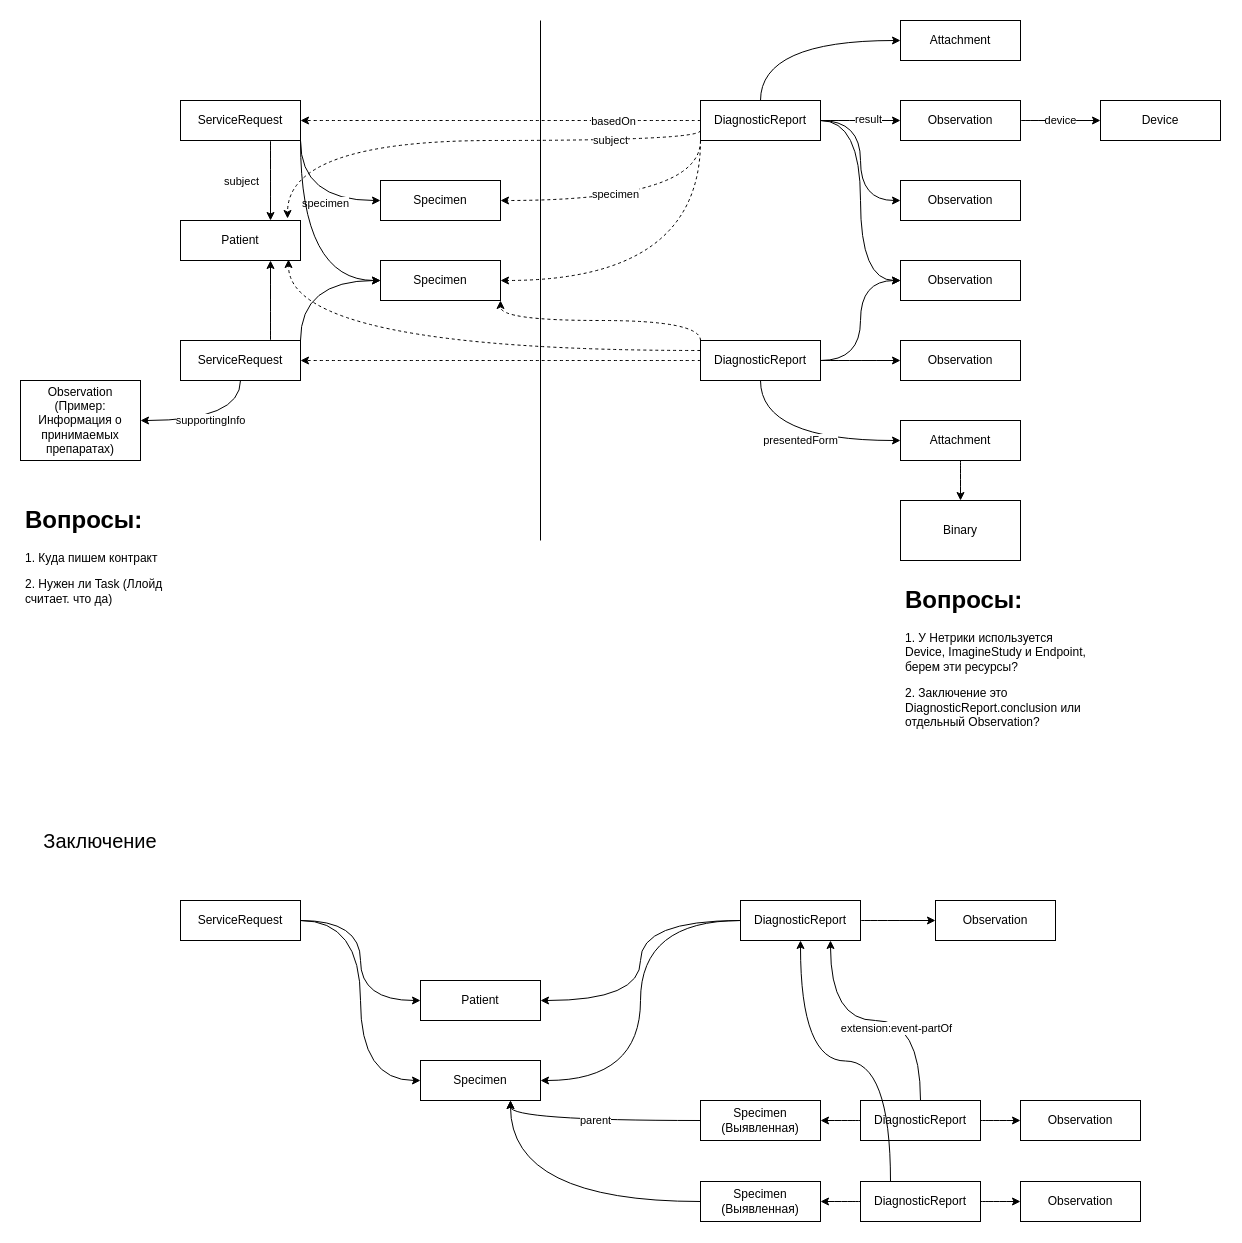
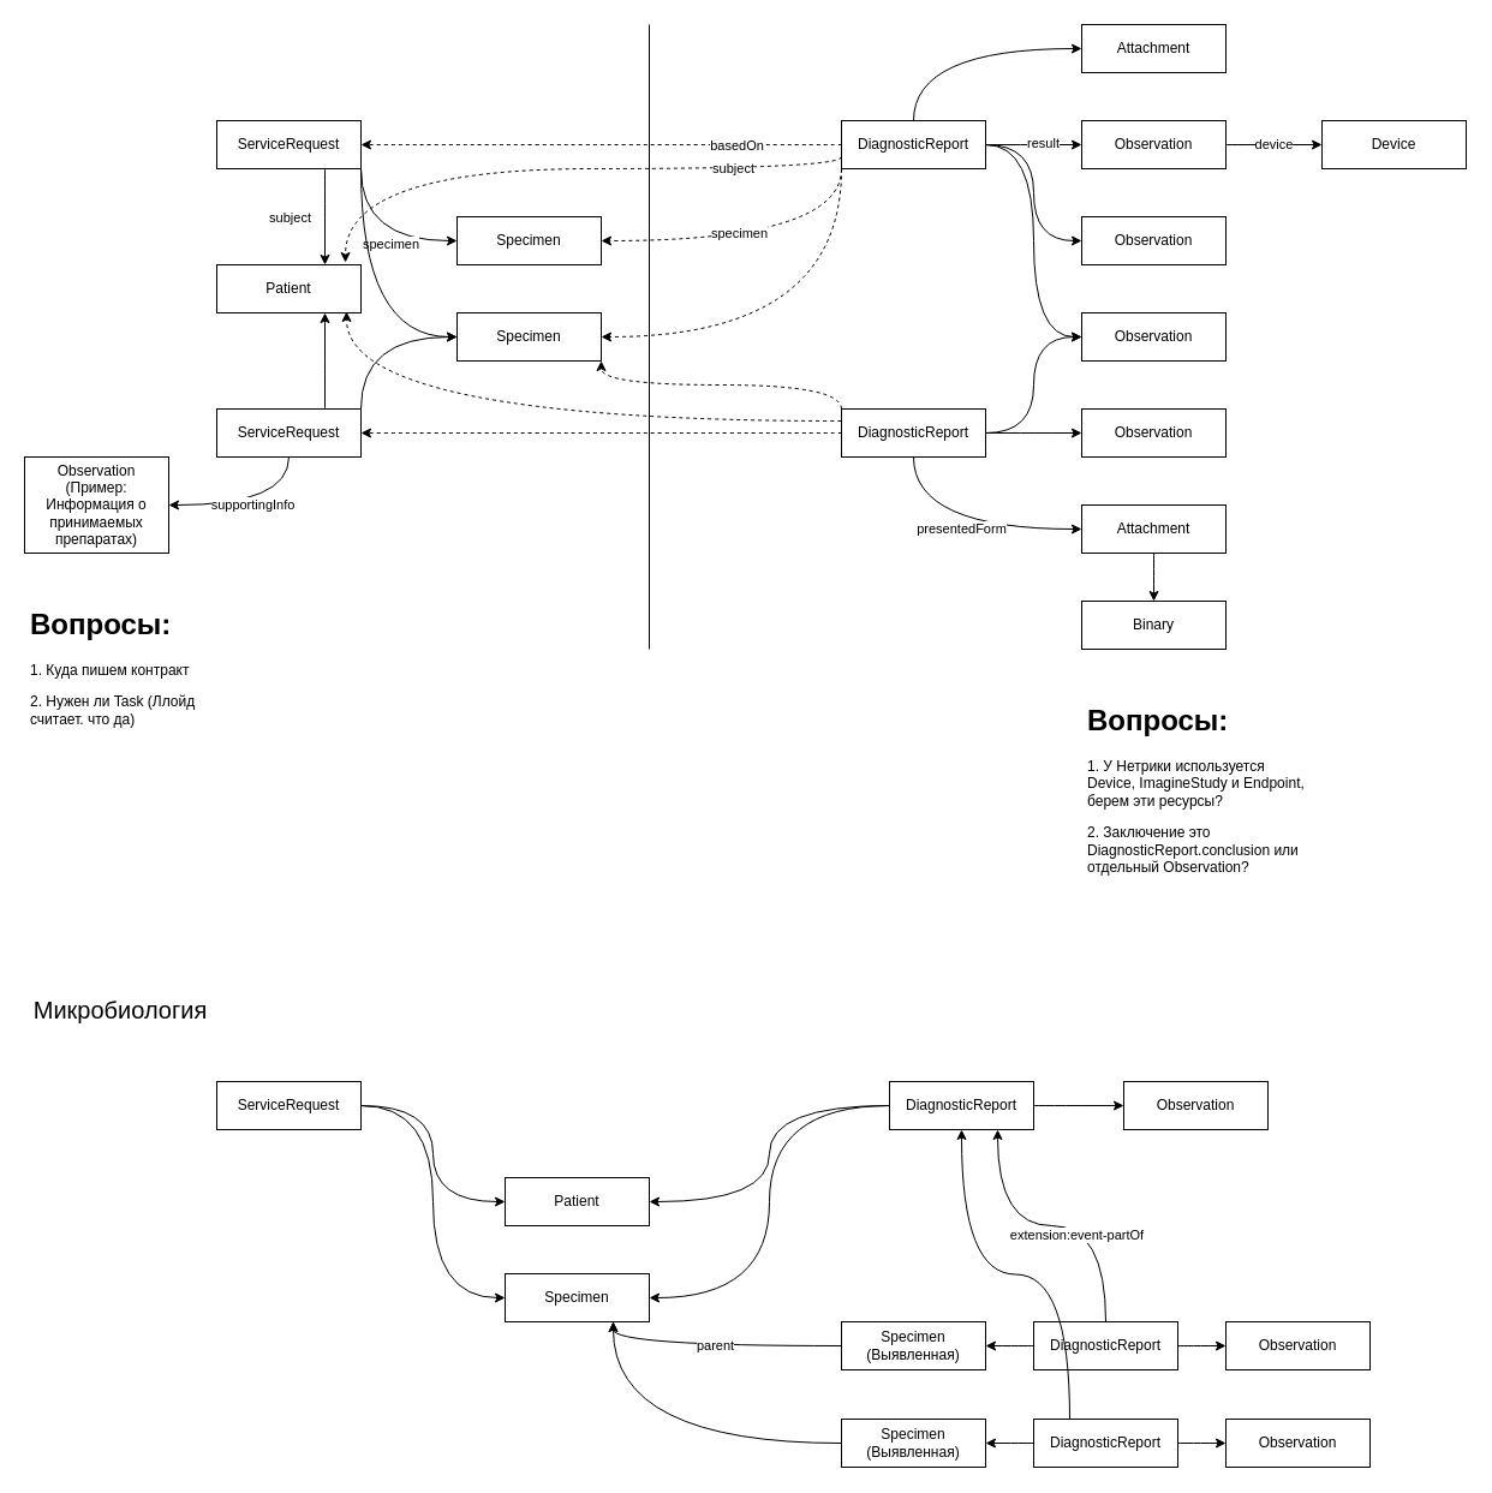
  <mxCell id="0" />
  <mxCell id="1" parent="0" />
  <mxCell id="2" style="edgeStyle=orthogonalEdgeStyle;orthogonalLoop=1;jettySize=auto;html=1;exitX=1;exitY=1;exitDx=0;exitDy=0;entryX=0;entryY=0.5;entryDx=0;entryDy=0;curved=1;" edge="1" parent="1" source="7" target="12"><mxGeometry relative="1" as="geometry" /></mxCell>
  <mxCell id="3" value="specimen" style="edgeLabel;html=1;align=center;verticalAlign=middle;resizable=0;points=[];" vertex="1" connectable="0" parent="2"><mxGeometry x="0.2" y="-2" relative="1" as="geometry"><mxPoint as="offset" /></mxGeometry></mxCell>
  <mxCell id="4" style="edgeStyle=orthogonalEdgeStyle;curved=1;orthogonalLoop=1;jettySize=auto;html=1;exitX=1;exitY=1;exitDx=0;exitDy=0;entryX=0;entryY=0.5;entryDx=0;entryDy=0;" edge="1" parent="1" source="7" target="13"><mxGeometry relative="1" as="geometry" /></mxCell>
  <mxCell id="5" style="edgeStyle=orthogonalEdgeStyle;curved=1;orthogonalLoop=1;jettySize=auto;html=1;exitX=0.75;exitY=1;exitDx=0;exitDy=0;entryX=0.75;entryY=0;entryDx=0;entryDy=0;" edge="1" parent="1" source="7" target="14"><mxGeometry relative="1" as="geometry" /></mxCell>
  <mxCell id="6" value="subject" style="edgeLabel;html=1;align=center;verticalAlign=middle;resizable=0;points=[];" vertex="1" connectable="0" parent="5"><mxGeometry x="0.339" y="16" relative="1" as="geometry"><mxPoint x="-46" y="-14" as="offset" /></mxGeometry></mxCell>
  <mxCell id="7" value="ServiceRequest" style="rounded=0;whiteSpace=wrap;html=1;" vertex="1" parent="1"><mxGeometry x="180" y="100" width="120" height="40" as="geometry" /></mxCell>
  <mxCell id="8" style="edgeStyle=orthogonalEdgeStyle;curved=1;orthogonalLoop=1;jettySize=auto;html=1;exitX=0.75;exitY=0;exitDx=0;exitDy=0;entryX=0.75;entryY=1;entryDx=0;entryDy=0;" edge="1" parent="1" source="11" target="14"><mxGeometry relative="1" as="geometry" /></mxCell>
  <mxCell id="9" value="supportingInfo" style="edgeStyle=orthogonalEdgeStyle;curved=1;orthogonalLoop=1;jettySize=auto;html=1;exitX=0.5;exitY=1;exitDx=0;exitDy=0;entryX=1;entryY=0.5;entryDx=0;entryDy=0;" edge="1" parent="1" source="11" target="15"><mxGeometry relative="1" as="geometry" /></mxCell>
  <mxCell id="10" style="edgeStyle=orthogonalEdgeStyle;curved=1;orthogonalLoop=1;jettySize=auto;html=1;exitX=1;exitY=0;exitDx=0;exitDy=0;entryX=0;entryY=0.5;entryDx=0;entryDy=0;" edge="1" parent="1" source="11" target="13"><mxGeometry relative="1" as="geometry" /></mxCell>
  <mxCell id="11" value="ServiceRequest" style="rounded=0;whiteSpace=wrap;html=1;" vertex="1" parent="1"><mxGeometry x="180" y="340" width="120" height="40" as="geometry" /></mxCell>
  <mxCell id="12" value="Specimen" style="rounded=0;whiteSpace=wrap;html=1;" vertex="1" parent="1"><mxGeometry x="380" y="180" width="120" height="40" as="geometry" /></mxCell>
  <mxCell id="13" value="&lt;span&gt;Specimen&lt;/span&gt;" style="rounded=0;whiteSpace=wrap;html=1;" vertex="1" parent="1"><mxGeometry x="380" y="260" width="120" height="40" as="geometry" /></mxCell>
  <mxCell id="14" value="Patient" style="rounded=0;whiteSpace=wrap;html=1;" vertex="1" parent="1"><mxGeometry x="180" y="220" width="120" height="40" as="geometry" /></mxCell>
  <mxCell id="15" value="Observation&lt;br&gt;(Пример: Информация о принимаемых препаратах)" style="rounded=0;whiteSpace=wrap;html=1;" vertex="1" parent="1"><mxGeometry x="20" y="380" width="120" height="80" as="geometry" /></mxCell>
  <mxCell id="16" style="edgeStyle=orthogonalEdgeStyle;curved=1;orthogonalLoop=1;jettySize=auto;html=1;exitX=0;exitY=0.5;exitDx=0;exitDy=0;entryX=1;entryY=0.5;entryDx=0;entryDy=0;dashed=1;" edge="1" parent="1" source="27" target="7"><mxGeometry relative="1" as="geometry" /></mxCell>
  <mxCell id="17" value="basedOn" style="edgeLabel;html=1;align=center;verticalAlign=middle;resizable=0;points=[];" vertex="1" connectable="0" parent="16"><mxGeometry x="-0.56" relative="1" as="geometry"><mxPoint as="offset" /></mxGeometry></mxCell>
  <mxCell id="18" style="edgeStyle=orthogonalEdgeStyle;curved=1;orthogonalLoop=1;jettySize=auto;html=1;exitX=1;exitY=0.5;exitDx=0;exitDy=0;entryX=0;entryY=0.5;entryDx=0;entryDy=0;" edge="1" parent="1" source="27" target="36"><mxGeometry relative="1" as="geometry" /></mxCell>
  <mxCell id="19" value="result" style="edgeLabel;html=1;align=center;verticalAlign=middle;resizable=0;points=[];" vertex="1" connectable="0" parent="18"><mxGeometry x="0.175" y="2" relative="1" as="geometry"><mxPoint as="offset" /></mxGeometry></mxCell>
  <mxCell id="20" style="edgeStyle=orthogonalEdgeStyle;curved=1;orthogonalLoop=1;jettySize=auto;html=1;exitX=1;exitY=0.5;exitDx=0;exitDy=0;entryX=0;entryY=0.5;entryDx=0;entryDy=0;" edge="1" parent="1" source="27" target="37"><mxGeometry relative="1" as="geometry" /></mxCell>
  <mxCell id="21" style="edgeStyle=orthogonalEdgeStyle;curved=1;orthogonalLoop=1;jettySize=auto;html=1;exitX=1;exitY=0.5;exitDx=0;exitDy=0;entryX=0;entryY=0.5;entryDx=0;entryDy=0;" edge="1" parent="1" source="27" target="38"><mxGeometry relative="1" as="geometry" /></mxCell>
  <mxCell id="22" style="edgeStyle=orthogonalEdgeStyle;curved=1;orthogonalLoop=1;jettySize=auto;html=1;exitX=0.5;exitY=0;exitDx=0;exitDy=0;entryX=0;entryY=0.5;entryDx=0;entryDy=0;" edge="1" parent="1" source="27" target="42"><mxGeometry relative="1" as="geometry" /></mxCell>
  <mxCell id="23" value="subject" style="edgeStyle=orthogonalEdgeStyle;curved=1;orthogonalLoop=1;jettySize=auto;html=1;exitX=0;exitY=0.75;exitDx=0;exitDy=0;entryX=0.892;entryY=-0.05;entryDx=0;entryDy=0;entryPerimeter=0;dashed=1;" edge="1" parent="1" source="27" target="14"><mxGeometry x="-0.601" relative="1" as="geometry"><Array as="points"><mxPoint x="700" y="140" /><mxPoint x="287" y="140" /></Array><mxPoint as="offset" /></mxGeometry></mxCell>
  <mxCell id="24" style="edgeStyle=orthogonalEdgeStyle;curved=1;orthogonalLoop=1;jettySize=auto;html=1;exitX=0;exitY=1;exitDx=0;exitDy=0;entryX=1;entryY=0.5;entryDx=0;entryDy=0;dashed=1;" edge="1" parent="1" source="27" target="12"><mxGeometry relative="1" as="geometry" /></mxCell>
  <mxCell id="25" value="specimen" style="edgeLabel;html=1;align=center;verticalAlign=middle;resizable=0;points=[];" vertex="1" connectable="0" parent="24"><mxGeometry x="0.123" y="-7" relative="1" as="geometry"><mxPoint as="offset" /></mxGeometry></mxCell>
  <mxCell id="26" style="edgeStyle=orthogonalEdgeStyle;curved=1;orthogonalLoop=1;jettySize=auto;html=1;exitX=0;exitY=1;exitDx=0;exitDy=0;entryX=1;entryY=0.5;entryDx=0;entryDy=0;dashed=1;" edge="1" parent="1" source="27" target="13"><mxGeometry relative="1" as="geometry" /></mxCell>
  <mxCell id="27" value="DiagnosticReport" style="rounded=0;whiteSpace=wrap;html=1;" vertex="1" parent="1"><mxGeometry x="700" y="100" width="120" height="40" as="geometry" /></mxCell>
  <mxCell id="28" style="edgeStyle=orthogonalEdgeStyle;curved=1;orthogonalLoop=1;jettySize=auto;html=1;exitX=0;exitY=0.5;exitDx=0;exitDy=0;entryX=1;entryY=0.5;entryDx=0;entryDy=0;dashed=1;" edge="1" parent="1" source="34" target="11"><mxGeometry relative="1" as="geometry" /></mxCell>
  <mxCell id="29" style="edgeStyle=orthogonalEdgeStyle;curved=1;orthogonalLoop=1;jettySize=auto;html=1;exitX=1;exitY=0.5;exitDx=0;exitDy=0;entryX=0;entryY=0.5;entryDx=0;entryDy=0;" edge="1" parent="1" source="34" target="38"><mxGeometry relative="1" as="geometry" /></mxCell>
  <mxCell id="30" style="edgeStyle=orthogonalEdgeStyle;curved=1;orthogonalLoop=1;jettySize=auto;html=1;exitX=1;exitY=0.5;exitDx=0;exitDy=0;entryX=0;entryY=0.5;entryDx=0;entryDy=0;" edge="1" parent="1" source="34" target="39"><mxGeometry relative="1" as="geometry" /></mxCell>
  <mxCell id="31" value="presentedForm" style="edgeStyle=orthogonalEdgeStyle;curved=1;orthogonalLoop=1;jettySize=auto;html=1;exitX=0.5;exitY=1;exitDx=0;exitDy=0;entryX=0;entryY=0.5;entryDx=0;entryDy=0;" edge="1" parent="1" source="34" target="41"><mxGeometry relative="1" as="geometry" /></mxCell>
  <mxCell id="32" style="edgeStyle=orthogonalEdgeStyle;curved=1;orthogonalLoop=1;jettySize=auto;html=1;exitX=0;exitY=0.25;exitDx=0;exitDy=0;entryX=0.9;entryY=0.975;entryDx=0;entryDy=0;entryPerimeter=0;dashed=1;" edge="1" parent="1" source="34" target="14"><mxGeometry relative="1" as="geometry" /></mxCell>
  <mxCell id="33" style="edgeStyle=orthogonalEdgeStyle;curved=1;orthogonalLoop=1;jettySize=auto;html=1;exitX=0;exitY=0;exitDx=0;exitDy=0;entryX=1;entryY=1;entryDx=0;entryDy=0;dashed=1;" edge="1" parent="1" source="34" target="13"><mxGeometry relative="1" as="geometry" /></mxCell>
  <mxCell id="34" value="DiagnosticReport" style="rounded=0;whiteSpace=wrap;html=1;" vertex="1" parent="1"><mxGeometry x="700" y="340" width="120" height="40" as="geometry" /></mxCell>
  <mxCell id="35" value="device" style="edgeStyle=orthogonalEdgeStyle;curved=1;orthogonalLoop=1;jettySize=auto;html=1;exitX=1;exitY=0.5;exitDx=0;exitDy=0;entryX=0;entryY=0.5;entryDx=0;entryDy=0;" edge="1" parent="1" source="36" target="73"><mxGeometry relative="1" as="geometry" /></mxCell>
  <mxCell id="36" value="Observation" style="rounded=0;whiteSpace=wrap;html=1;" vertex="1" parent="1"><mxGeometry x="900" y="100" width="120" height="40" as="geometry" /></mxCell>
  <mxCell id="37" value="Observation" style="rounded=0;whiteSpace=wrap;html=1;" vertex="1" parent="1"><mxGeometry x="900" y="180" width="120" height="40" as="geometry" /></mxCell>
  <mxCell id="38" value="Observation" style="rounded=0;whiteSpace=wrap;html=1;" vertex="1" parent="1"><mxGeometry x="900" y="260" width="120" height="40" as="geometry" /></mxCell>
  <mxCell id="39" value="Observation" style="rounded=0;whiteSpace=wrap;html=1;" vertex="1" parent="1"><mxGeometry x="900" y="340" width="120" height="40" as="geometry" /></mxCell>
  <mxCell id="40" style="edgeStyle=orthogonalEdgeStyle;curved=1;orthogonalLoop=1;jettySize=auto;html=1;exitX=0.5;exitY=1;exitDx=0;exitDy=0;entryX=0.5;entryY=0;entryDx=0;entryDy=0;" edge="1" parent="1" source="41" target="45"><mxGeometry relative="1" as="geometry" /></mxCell>
  <mxCell id="41" value="Attachment" style="rounded=0;whiteSpace=wrap;html=1;" vertex="1" parent="1"><mxGeometry x="900" y="420" width="120" height="40" as="geometry" /></mxCell>
  <mxCell id="42" value="Attachment" style="rounded=0;whiteSpace=wrap;html=1;" vertex="1" parent="1"><mxGeometry x="900" y="20" width="120" height="40" as="geometry" /></mxCell>
  <mxCell id="43" value="" style="endArrow=none;html=1;" edge="1" parent="1"><mxGeometry width="50" height="50" relative="1" as="geometry"><mxPoint x="540" y="540" as="sourcePoint" /><mxPoint x="540" y="20" as="targetPoint" /></mxGeometry></mxCell>
  <mxCell id="44" value="&lt;h1&gt;Вопросы:&lt;/h1&gt;&lt;p&gt;1.&amp;nbsp;&lt;span&gt;Куда пишем контракт&lt;/span&gt;&lt;/p&gt;&lt;p&gt;2. Нужен ли Task (Ллойд считает. что да)&lt;/p&gt;" style="text;html=1;strokeColor=none;fillColor=none;spacing=5;spacingTop=-20;whiteSpace=wrap;overflow=hidden;rounded=0;" vertex="1" parent="1"><mxGeometry x="20" y="500" width="190" height="240" as="geometry" /></mxCell>
- <mxCell id="45" value="Binary" style="rounded=0;whiteSpace=wrap;html=1;" vertex="1" parent="1"><mxGeometry x="900" y="500" width="120" height="60" as="geometry" /></mxCell>
+ <mxCell id="45" value="Binary" style="rounded=0;whiteSpace=wrap;html=1;" vertex="1" parent="1"><mxGeometry x="900" y="500" width="120" height="40" as="geometry" /></mxCell>
  <mxCell id="46" value="&lt;h1&gt;Вопросы:&lt;/h1&gt;&lt;p&gt;1. У Нетрики используется Device, ImagineStudy и Endpoint, берем эти ресурсы?&lt;/p&gt;&lt;p&gt;2. Заключение это DiagnosticReport.conclusion или отдельный Observation?&lt;/p&gt;" style="text;html=1;strokeColor=none;fillColor=none;spacing=5;spacingTop=-20;whiteSpace=wrap;overflow=hidden;rounded=0;" vertex="1" parent="1"><mxGeometry x="900" y="580" width="190" height="240" as="geometry" /></mxCell>
  <mxCell id="47" style="edgeStyle=orthogonalEdgeStyle;curved=1;orthogonalLoop=1;jettySize=auto;html=1;exitX=1;exitY=0.5;exitDx=0;exitDy=0;entryX=0;entryY=0.5;entryDx=0;entryDy=0;" edge="1" parent="1" source="49" target="55"><mxGeometry relative="1" as="geometry" /></mxCell>
  <mxCell id="48" style="edgeStyle=orthogonalEdgeStyle;curved=1;orthogonalLoop=1;jettySize=auto;html=1;exitX=1;exitY=0.5;exitDx=0;exitDy=0;entryX=0;entryY=0.5;entryDx=0;entryDy=0;" edge="1" parent="1" source="49" target="56"><mxGeometry relative="1" as="geometry" /></mxCell>
  <mxCell id="49" value="ServiceRequest" style="rounded=0;whiteSpace=wrap;html=1;" vertex="1" parent="1"><mxGeometry x="180" y="900" width="120" height="40" as="geometry" /></mxCell>
- <mxCell id="50" value="&lt;font style=&quot;font-size: 20px&quot;&gt;Заключение&lt;/font&gt;" style="text;html=1;strokeColor=none;fillColor=none;align=center;verticalAlign=middle;whiteSpace=wrap;rounded=0;" vertex="1" parent="1"><mxGeometry x="20" y="820" width="160" height="40" as="geometry" /></mxCell>
+ <mxCell id="50" value="&lt;font style=&quot;font-size: 20px&quot;&gt;Микробиология&lt;/font&gt;" style="text;html=1;strokeColor=none;fillColor=none;align=center;verticalAlign=middle;whiteSpace=wrap;rounded=0;" vertex="1" parent="1"><mxGeometry x="20" y="820" width="160" height="40" as="geometry" /></mxCell>
  <mxCell id="51" style="edgeStyle=orthogonalEdgeStyle;curved=1;orthogonalLoop=1;jettySize=auto;html=1;exitX=0;exitY=0.5;exitDx=0;exitDy=0;entryX=1;entryY=0.5;entryDx=0;entryDy=0;" edge="1" parent="1" source="54" target="55"><mxGeometry relative="1" as="geometry" /></mxCell>
  <mxCell id="52" style="edgeStyle=orthogonalEdgeStyle;curved=1;orthogonalLoop=1;jettySize=auto;html=1;exitX=0;exitY=0.5;exitDx=0;exitDy=0;entryX=1;entryY=0.5;entryDx=0;entryDy=0;" edge="1" parent="1" source="54" target="56"><mxGeometry relative="1" as="geometry" /></mxCell>
  <mxCell id="53" style="edgeStyle=orthogonalEdgeStyle;curved=1;orthogonalLoop=1;jettySize=auto;html=1;exitX=1;exitY=0.5;exitDx=0;exitDy=0;entryX=0;entryY=0.5;entryDx=0;entryDy=0;" edge="1" parent="1" source="54" target="59"><mxGeometry relative="1" as="geometry" /></mxCell>
  <mxCell id="54" value="DiagnosticReport" style="rounded=0;whiteSpace=wrap;html=1;" vertex="1" parent="1"><mxGeometry x="740" y="900" width="120" height="40" as="geometry" /></mxCell>
  <mxCell id="55" value="Patient" style="rounded=0;whiteSpace=wrap;html=1;" vertex="1" parent="1"><mxGeometry x="420" y="980" width="120" height="40" as="geometry" /></mxCell>
  <mxCell id="56" value="Specimen" style="rounded=0;whiteSpace=wrap;html=1;" vertex="1" parent="1"><mxGeometry x="420" y="1060" width="120" height="40" as="geometry" /></mxCell>
  <mxCell id="57" value="parent" style="edgeStyle=orthogonalEdgeStyle;curved=1;orthogonalLoop=1;jettySize=auto;html=1;exitX=0;exitY=0.5;exitDx=0;exitDy=0;entryX=0.75;entryY=1;entryDx=0;entryDy=0;" edge="1" parent="1" source="58" target="56"><mxGeometry relative="1" as="geometry" /></mxCell>
  <mxCell id="58" value="Specimen&lt;br&gt;(Выявленная)" style="rounded=0;whiteSpace=wrap;html=1;" vertex="1" parent="1"><mxGeometry x="700" y="1100" width="120" height="40" as="geometry" /></mxCell>
  <mxCell id="59" value="Observation" style="rounded=0;whiteSpace=wrap;html=1;" vertex="1" parent="1"><mxGeometry x="935" y="900" width="120" height="40" as="geometry" /></mxCell>
  <mxCell id="60" style="edgeStyle=orthogonalEdgeStyle;curved=1;orthogonalLoop=1;jettySize=auto;html=1;exitX=0;exitY=0.5;exitDx=0;exitDy=0;entryX=0.75;entryY=1;entryDx=0;entryDy=0;" edge="1" parent="1" source="61" target="56"><mxGeometry relative="1" as="geometry" /></mxCell>
  <mxCell id="61" value="Specimen&lt;br&gt;(Выявленная)" style="rounded=0;whiteSpace=wrap;html=1;" vertex="1" parent="1"><mxGeometry x="700" y="1181" width="120" height="40" as="geometry" /></mxCell>
  <mxCell id="62" style="edgeStyle=orthogonalEdgeStyle;curved=1;orthogonalLoop=1;jettySize=auto;html=1;exitX=0;exitY=0.5;exitDx=0;exitDy=0;entryX=1;entryY=0.5;entryDx=0;entryDy=0;" edge="1" parent="1" source="66" target="58"><mxGeometry relative="1" as="geometry" /></mxCell>
  <mxCell id="63" style="edgeStyle=orthogonalEdgeStyle;curved=1;orthogonalLoop=1;jettySize=auto;html=1;exitX=1;exitY=0.5;exitDx=0;exitDy=0;entryX=0;entryY=0.5;entryDx=0;entryDy=0;" edge="1" parent="1" source="66" target="71"><mxGeometry relative="1" as="geometry" /></mxCell>
  <mxCell id="64" style="edgeStyle=orthogonalEdgeStyle;curved=1;orthogonalLoop=1;jettySize=auto;html=1;exitX=0.5;exitY=0;exitDx=0;exitDy=0;entryX=0.75;entryY=1;entryDx=0;entryDy=0;" edge="1" parent="1" source="66" target="54"><mxGeometry relative="1" as="geometry" /></mxCell>
  <mxCell id="65" value="extension:event-partOf" style="edgeLabel;html=1;align=center;verticalAlign=middle;resizable=0;points=[];" vertex="1" connectable="0" parent="64"><mxGeometry x="-0.16" y="7" relative="1" as="geometry"><mxPoint as="offset" /></mxGeometry></mxCell>
  <mxCell id="66" value="DiagnosticReport" style="rounded=0;whiteSpace=wrap;html=1;" vertex="1" parent="1"><mxGeometry x="860" y="1100" width="120" height="40" as="geometry" /></mxCell>
  <mxCell id="67" style="edgeStyle=orthogonalEdgeStyle;curved=1;orthogonalLoop=1;jettySize=auto;html=1;exitX=0;exitY=0.5;exitDx=0;exitDy=0;entryX=1;entryY=0.5;entryDx=0;entryDy=0;" edge="1" parent="1" source="70" target="61"><mxGeometry relative="1" as="geometry" /></mxCell>
  <mxCell id="68" style="edgeStyle=orthogonalEdgeStyle;curved=1;orthogonalLoop=1;jettySize=auto;html=1;exitX=1;exitY=0.5;exitDx=0;exitDy=0;" edge="1" parent="1" source="70" target="72"><mxGeometry relative="1" as="geometry" /></mxCell>
  <mxCell id="69" style="edgeStyle=orthogonalEdgeStyle;curved=1;orthogonalLoop=1;jettySize=auto;html=1;exitX=0.25;exitY=0;exitDx=0;exitDy=0;entryX=0.5;entryY=1;entryDx=0;entryDy=0;" edge="1" parent="1" source="70" target="54"><mxGeometry relative="1" as="geometry"><mxPoint x="810" y="1000" as="targetPoint" /></mxGeometry></mxCell>
  <mxCell id="70" value="DiagnosticReport" style="rounded=0;whiteSpace=wrap;html=1;" vertex="1" parent="1"><mxGeometry x="860" y="1181" width="120" height="40" as="geometry" /></mxCell>
  <mxCell id="71" value="Observation" style="rounded=0;whiteSpace=wrap;html=1;" vertex="1" parent="1"><mxGeometry x="1020" y="1100" width="120" height="40" as="geometry" /></mxCell>
  <mxCell id="72" value="Observation" style="rounded=0;whiteSpace=wrap;html=1;" vertex="1" parent="1"><mxGeometry x="1020" y="1181" width="120" height="40" as="geometry" /></mxCell>
  <mxCell id="73" value="Device" style="rounded=0;whiteSpace=wrap;html=1;" vertex="1" parent="1"><mxGeometry x="1100" y="100" width="120" height="40" as="geometry" /></mxCell>
